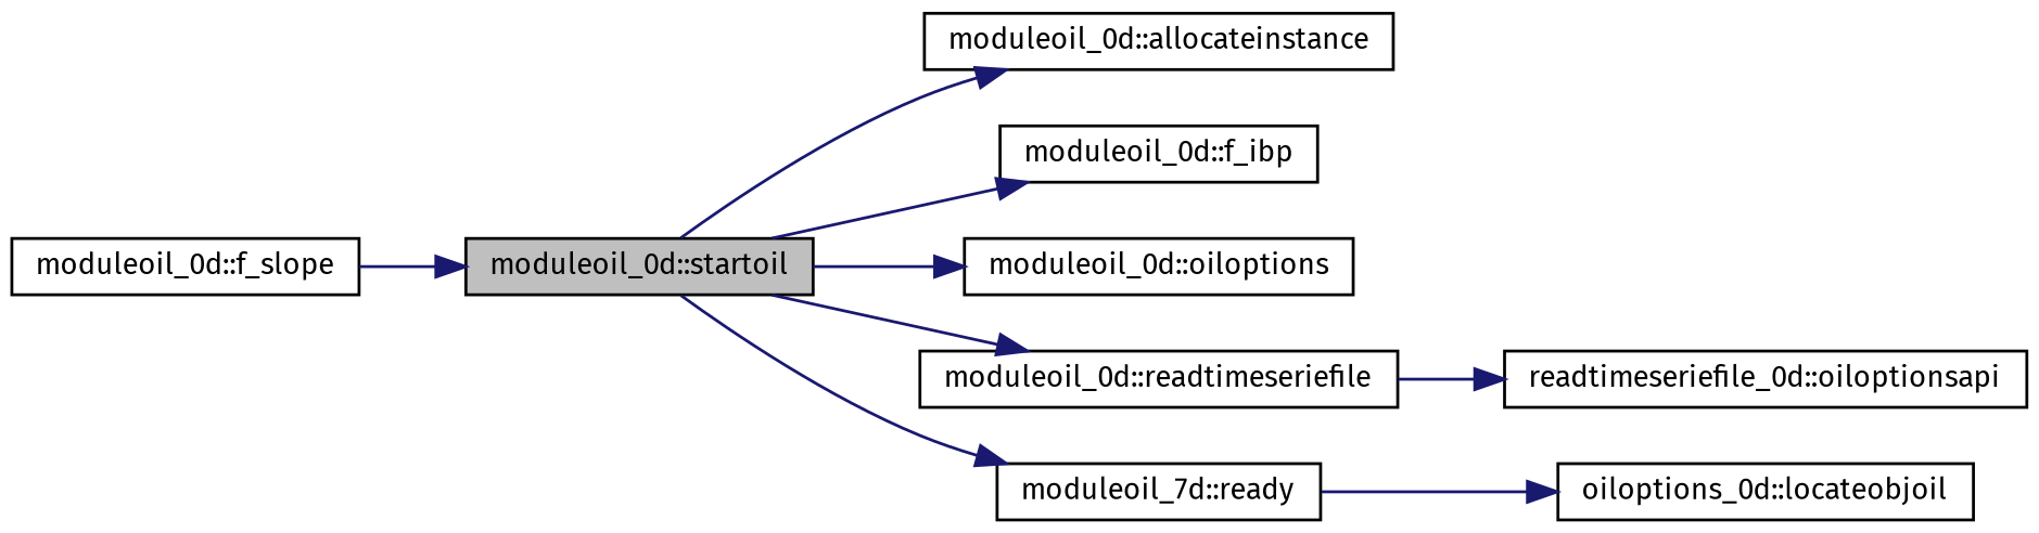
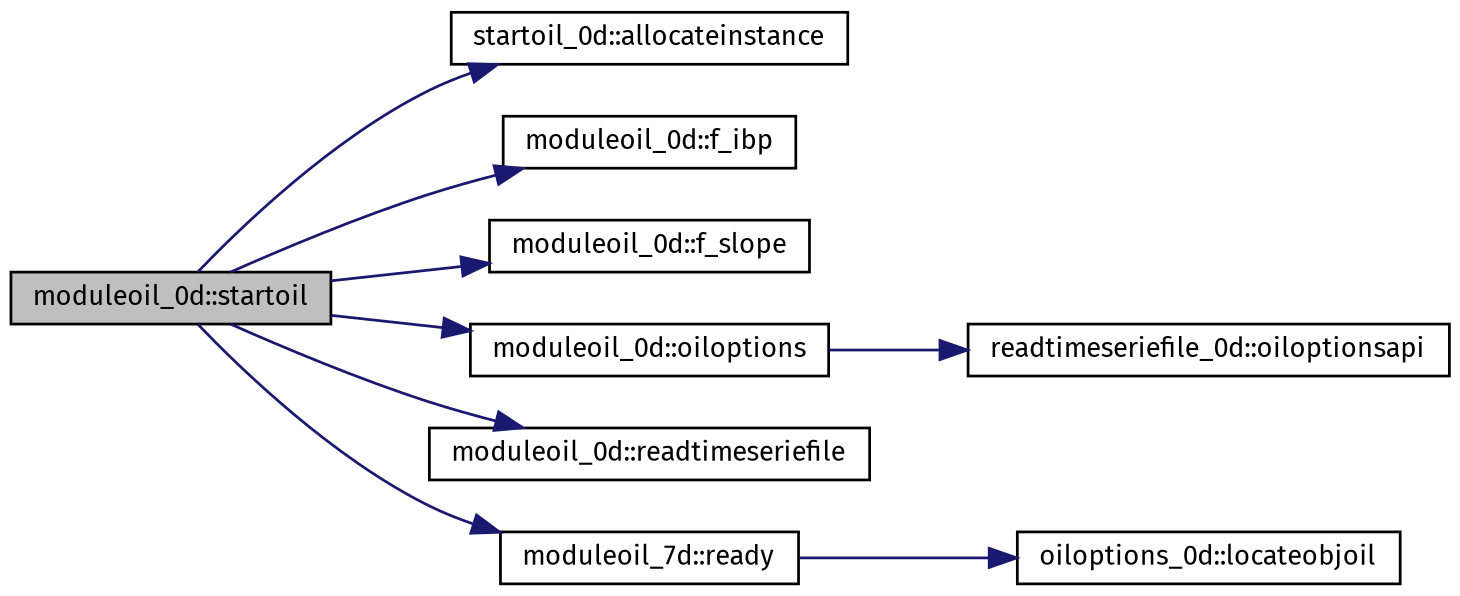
  digraph {
    fontname="Fira Sans"
    rankdir=LR
    node [color=black fillcolor=white fontname="Fira Sans" fontsize=10 shape=record style=filled]
    edge [color=midnightblue fontname="Fira Sans" fontsize=10 labelfontname=Helvetica labelfontsize=10 style=solid]
    n1 [fillcolor=grey75 fontcolor=black height=0.2 label="moduleoil_0d::startoil" width=0.4]
-   n2 [height=0.2 label="moduleoil_0d::allocateinstance" width=0.4]
+   n2 [height=0.2 label="startoil_0d::allocateinstance" width=0.4]
    n3 [height=0.2 label="moduleoil_0d::f_ibp" width=0.4]
    n4 [height=0.2 label="moduleoil_0d::f_slope" width=0.4]
    n5 [height=0.2 label="moduleoil_0d::oiloptions" width=0.4]
    n6 [height=0.2 label="moduleoil_0d::readtimeseriefile" width=0.4]
    n7 [height=0.2 label="moduleoil_7d::ready" width=0.4]
    n8 [height=0.2 label="readtimeseriefile_0d::oiloptionsapi" width=0.4]
    n9 [height=0.2 label="oiloptions_0d::locateobjoil" width=0.4]
    n1 -> n2
    n1 -> n3
-   n4 -> n1
+   n1 -> n4
    n1 -> n5
    n1 -> n6
    n1 -> n7
-   n6 -> n8
+   n5 -> n8
    n7 -> n9
  }
